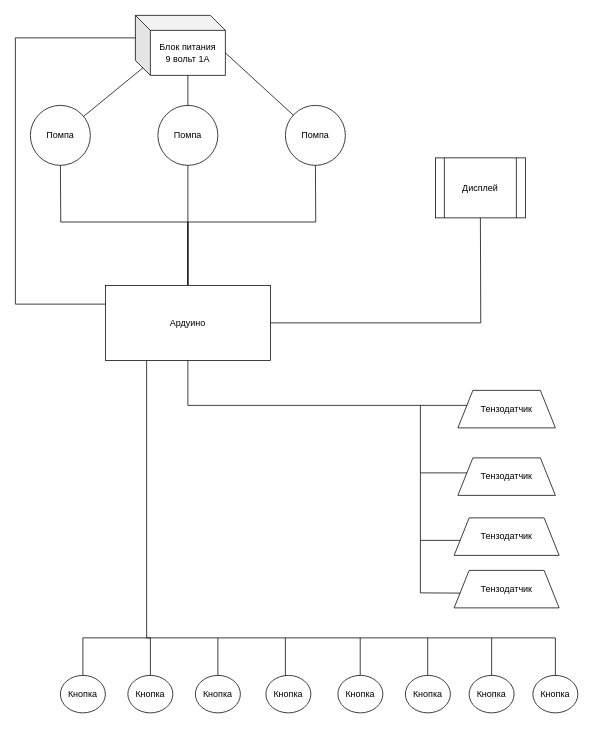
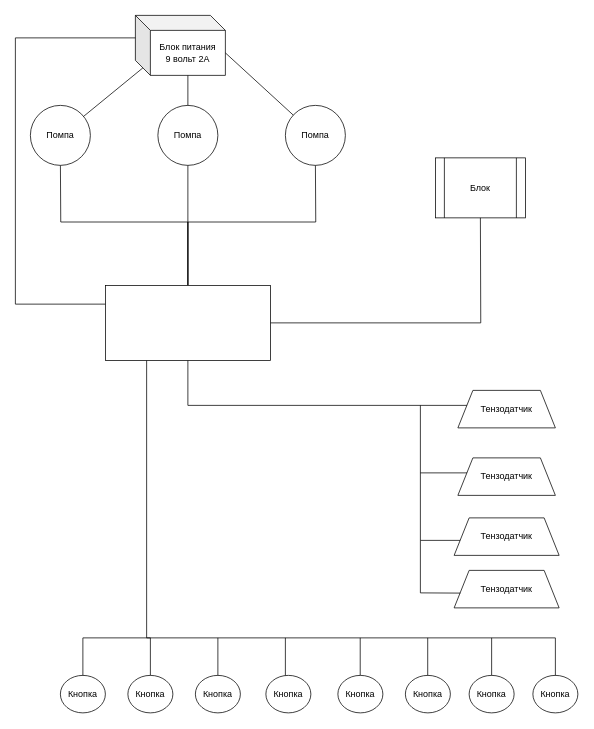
  <mxCell id="0" />
  <mxCell id="1" parent="0" />
  <mxCell id="2" style="edgeStyle=orthogonalEdgeStyle;rounded=0;orthogonalLoop=1;jettySize=auto;html=1;exitX=0.5;exitY=0;exitDx=0;exitDy=0;" parent="1" source="8" edge="1"><mxGeometry relative="1" as="geometry"><mxPoint x="80" y="210" as="targetPoint" /></mxGeometry></mxCell>
  <mxCell id="3" style="edgeStyle=orthogonalEdgeStyle;rounded=0;orthogonalLoop=1;jettySize=auto;html=1;exitX=0.5;exitY=0;exitDx=0;exitDy=0;" parent="1" source="8" edge="1"><mxGeometry relative="1" as="geometry"><mxPoint x="250" y="210" as="targetPoint" /></mxGeometry></mxCell>
  <mxCell id="4" style="edgeStyle=orthogonalEdgeStyle;rounded=0;orthogonalLoop=1;jettySize=auto;html=1;exitX=0.5;exitY=0;exitDx=0;exitDy=0;" parent="1" source="8" edge="1"><mxGeometry relative="1" as="geometry"><mxPoint x="420" y="210" as="targetPoint" /></mxGeometry></mxCell>
  <mxCell id="5" style="edgeStyle=orthogonalEdgeStyle;rounded=0;orthogonalLoop=1;jettySize=auto;html=1;exitX=1;exitY=0.5;exitDx=0;exitDy=0;" parent="1" source="8" edge="1"><mxGeometry relative="1" as="geometry"><mxPoint x="640" y="280" as="targetPoint" /></mxGeometry></mxCell>
  <mxCell id="6" style="edgeStyle=orthogonalEdgeStyle;rounded=0;orthogonalLoop=1;jettySize=auto;html=1;exitX=0.5;exitY=1;exitDx=0;exitDy=0;" parent="1" source="8" edge="1"><mxGeometry relative="1" as="geometry"><mxPoint x="640" y="540" as="targetPoint" /><Array as="points"><mxPoint x="250" y="540" /></Array></mxGeometry></mxCell>
  <mxCell id="7" style="edgeStyle=orthogonalEdgeStyle;rounded=0;orthogonalLoop=1;jettySize=auto;html=1;exitX=0.25;exitY=1;exitDx=0;exitDy=0;" parent="1" source="8" edge="1"><mxGeometry relative="1" as="geometry"><mxPoint x="740" y="910" as="targetPoint" /><mxPoint x="195" y="490" as="sourcePoint" /><Array as="points"><mxPoint x="195" y="850" /><mxPoint x="740" y="850" /></Array></mxGeometry></mxCell>
  <mxCell id="8" value="" style="rounded=0;whiteSpace=wrap;html=1;" parent="1" vertex="1"><mxGeometry x="140" y="380" width="220" height="100" as="geometry" /></mxCell>
- <mxCell id="9" value="Ардуино" style="text;html=1;strokeColor=none;fillColor=none;align=center;verticalAlign=middle;whiteSpace=wrap;rounded=0;" parent="1" vertex="1"><mxGeometry x="170" y="400" width="160" height="60" as="geometry" /></mxCell>
  <mxCell id="10" value="" style="ellipse;whiteSpace=wrap;html=1;aspect=fixed;" parent="1" vertex="1"><mxGeometry x="380" y="140" width="80" height="80" as="geometry" /></mxCell>
  <mxCell id="11" value="" style="ellipse;whiteSpace=wrap;html=1;aspect=fixed;" parent="1" vertex="1"><mxGeometry x="40" y="140" width="80" height="80" as="geometry" /></mxCell>
  <mxCell id="12" value="" style="ellipse;whiteSpace=wrap;html=1;aspect=fixed;" parent="1" vertex="1"><mxGeometry x="210" y="140" width="80" height="80" as="geometry" /></mxCell>
  <mxCell id="13" value="Помпа" style="text;html=1;strokeColor=none;fillColor=none;align=center;verticalAlign=middle;whiteSpace=wrap;rounded=0;" parent="1" vertex="1"><mxGeometry x="50" y="165" width="60" height="30" as="geometry" /></mxCell>
  <mxCell id="14" value="Помпа" style="text;html=1;strokeColor=none;fillColor=none;align=center;verticalAlign=middle;whiteSpace=wrap;rounded=0;" parent="1" vertex="1"><mxGeometry x="220" y="165" width="60" height="30" as="geometry" /></mxCell>
  <mxCell id="15" value="Помпа" style="text;html=1;strokeColor=none;fillColor=none;align=center;verticalAlign=middle;whiteSpace=wrap;rounded=0;" parent="1" vertex="1"><mxGeometry x="390" y="165" width="60" height="30" as="geometry" /></mxCell>
- <mxCell id="16" value="Дисплей" style="shape=process;whiteSpace=wrap;html=1;backgroundOutline=1;" parent="1" vertex="1"><mxGeometry x="580" y="210" width="120" height="80" as="geometry" /></mxCell>
+ <mxCell id="16" value="Блок" style="shape=process;whiteSpace=wrap;html=1;backgroundOutline=1;" parent="1" vertex="1"><mxGeometry x="580" y="210" width="120" height="80" as="geometry" /></mxCell>
  <mxCell id="17" value="" style="endArrow=classic;html=1;rounded=0;" parent="1" edge="1"><mxGeometry width="50" height="50" relative="1" as="geometry"><mxPoint x="560" y="540" as="sourcePoint" /><mxPoint x="640" y="720" as="targetPoint" /><Array as="points"><mxPoint x="560" y="720" /></Array></mxGeometry></mxCell>
  <mxCell id="18" value="" style="endArrow=classic;html=1;rounded=0;" parent="1" edge="1"><mxGeometry width="50" height="50" relative="1" as="geometry"><mxPoint x="560" y="630" as="sourcePoint" /><mxPoint x="640" y="630" as="targetPoint" /></mxGeometry></mxCell>
  <mxCell id="19" value="Тензодатчик" style="shape=trapezoid;perimeter=trapezoidPerimeter;whiteSpace=wrap;html=1;fixedSize=1;" parent="1" vertex="1"><mxGeometry x="610" y="520" width="130" height="50" as="geometry" /></mxCell>
  <mxCell id="20" value="Тензодатчик" style="shape=trapezoid;perimeter=trapezoidPerimeter;whiteSpace=wrap;html=1;fixedSize=1;" parent="1" vertex="1"><mxGeometry x="610" y="610" width="130" height="50" as="geometry" /></mxCell>
  <mxCell id="21" value="Тензодатчик" style="shape=trapezoid;perimeter=trapezoidPerimeter;whiteSpace=wrap;html=1;fixedSize=1;" parent="1" vertex="1"><mxGeometry x="605" y="690" width="140" height="50" as="geometry" /></mxCell>
  <mxCell id="22" value="Кнопка" style="ellipse;whiteSpace=wrap;html=1;" parent="1" vertex="1"><mxGeometry x="170" y="900" width="60" height="50" as="geometry" /></mxCell>
  <mxCell id="23" value="Кнопка" style="ellipse;whiteSpace=wrap;html=1;" parent="1" vertex="1"><mxGeometry x="260" y="900" width="60" height="50" as="geometry" /></mxCell>
  <mxCell id="24" value="Кнопка" style="ellipse;whiteSpace=wrap;html=1;" parent="1" vertex="1"><mxGeometry x="354" y="900" width="60" height="50" as="geometry" /></mxCell>
  <mxCell id="25" value="Кнопка" style="ellipse;whiteSpace=wrap;html=1;" parent="1" vertex="1"><mxGeometry x="450" y="900" width="60" height="50" as="geometry" /></mxCell>
  <mxCell id="26" value="Кнопка" style="ellipse;whiteSpace=wrap;html=1;" parent="1" vertex="1"><mxGeometry x="540" y="900" width="60" height="50" as="geometry" /></mxCell>
  <mxCell id="27" value="Кнопка" style="ellipse;whiteSpace=wrap;html=1;" parent="1" vertex="1"><mxGeometry x="625" y="900" width="60" height="50" as="geometry" /></mxCell>
  <mxCell id="28" value="Кнопка" style="ellipse;whiteSpace=wrap;html=1;" parent="1" vertex="1"><mxGeometry x="80" y="900" width="60" height="50" as="geometry" /></mxCell>
  <mxCell id="29" value="Кнопка" style="ellipse;whiteSpace=wrap;html=1;" parent="1" vertex="1"><mxGeometry x="710" y="900" width="60" height="50" as="geometry" /></mxCell>
  <mxCell id="30" value="" style="endArrow=none;html=1;rounded=0;entryX=0.5;entryY=0;entryDx=0;entryDy=0;" parent="1" target="27" edge="1"><mxGeometry width="50" height="50" relative="1" as="geometry"><mxPoint x="655" y="850" as="sourcePoint" /><mxPoint x="580" y="780" as="targetPoint" /></mxGeometry></mxCell>
  <mxCell id="31" value="" style="endArrow=none;html=1;rounded=0;entryX=0.5;entryY=0;entryDx=0;entryDy=0;" parent="1" edge="1"><mxGeometry width="50" height="50" relative="1" as="geometry"><mxPoint x="569.78" y="850" as="sourcePoint" /><mxPoint x="569.78" y="900" as="targetPoint" /></mxGeometry></mxCell>
  <mxCell id="32" value="" style="endArrow=none;html=1;rounded=0;entryX=0.5;entryY=0;entryDx=0;entryDy=0;" parent="1" edge="1"><mxGeometry width="50" height="50" relative="1" as="geometry"><mxPoint x="479.78" y="850" as="sourcePoint" /><mxPoint x="479.78" y="900" as="targetPoint" /></mxGeometry></mxCell>
  <mxCell id="33" value="" style="endArrow=none;html=1;rounded=0;entryX=0.5;entryY=0;entryDx=0;entryDy=0;" parent="1" edge="1"><mxGeometry width="50" height="50" relative="1" as="geometry"><mxPoint x="380" y="850" as="sourcePoint" /><mxPoint x="380" y="900" as="targetPoint" /></mxGeometry></mxCell>
  <mxCell id="34" value="" style="endArrow=none;html=1;rounded=0;entryX=0.5;entryY=0;entryDx=0;entryDy=0;" parent="1" edge="1"><mxGeometry width="50" height="50" relative="1" as="geometry"><mxPoint x="290" y="850" as="sourcePoint" /><mxPoint x="290" y="900" as="targetPoint" /></mxGeometry></mxCell>
  <mxCell id="35" value="" style="endArrow=none;html=1;rounded=0;entryX=0.5;entryY=0;entryDx=0;entryDy=0;" parent="1" edge="1"><mxGeometry width="50" height="50" relative="1" as="geometry"><mxPoint x="200" y="850" as="sourcePoint" /><mxPoint x="200" y="900" as="targetPoint" /></mxGeometry></mxCell>
  <mxCell id="36" value="" style="endArrow=none;html=1;rounded=0;" parent="1" edge="1"><mxGeometry width="50" height="50" relative="1" as="geometry"><mxPoint x="110" y="850" as="sourcePoint" /><mxPoint x="200" y="850" as="targetPoint" /></mxGeometry></mxCell>
  <mxCell id="37" value="" style="endArrow=none;html=1;rounded=0;exitX=0.5;exitY=0;exitDx=0;exitDy=0;" parent="1" source="28" edge="1"><mxGeometry width="50" height="50" relative="1" as="geometry"><mxPoint x="170" y="870" as="sourcePoint" /><mxPoint x="110" y="850" as="targetPoint" /></mxGeometry></mxCell>
  <mxCell id="38" value="Тензодатчик" style="shape=trapezoid;perimeter=trapezoidPerimeter;whiteSpace=wrap;html=1;fixedSize=1;" parent="1" vertex="1"><mxGeometry x="605" y="760" width="140" height="50" as="geometry" /></mxCell>
  <mxCell id="39" value="" style="endArrow=none;html=1;rounded=0;" parent="1" edge="1"><mxGeometry width="50" height="50" relative="1" as="geometry"><mxPoint x="560" y="790" as="sourcePoint" /><mxPoint x="560" y="720" as="targetPoint" /></mxGeometry></mxCell>
  <mxCell id="40" value="" style="endArrow=none;html=1;rounded=0;entryX=0.059;entryY=0.606;entryDx=0;entryDy=0;entryPerimeter=0;" parent="1" target="38" edge="1"><mxGeometry width="50" height="50" relative="1" as="geometry"><mxPoint x="560" y="790" as="sourcePoint" /><mxPoint x="440" y="680" as="targetPoint" /></mxGeometry></mxCell>
- <mxCell id="41" value="Блок питания&lt;br&gt;9 вольт 1А" style="shape=cube;whiteSpace=wrap;html=1;boundedLbl=1;backgroundOutline=1;darkOpacity=0.05;darkOpacity2=0.1;" parent="1" vertex="1"><mxGeometry x="180" y="20" width="120" height="80" as="geometry" /></mxCell>
+ <mxCell id="41" value="Блок питания&lt;br&gt;9 вольт 2А" style="shape=cube;whiteSpace=wrap;html=1;boundedLbl=1;backgroundOutline=1;darkOpacity=0.05;darkOpacity2=0.1;" parent="1" vertex="1"><mxGeometry x="180" y="20" width="120" height="80" as="geometry" /></mxCell>
  <mxCell id="42" value="" style="endArrow=none;html=1;rounded=0;exitX=0;exitY=0;exitDx=10;exitDy=70;exitPerimeter=0;" parent="1" source="41" target="11" edge="1"><mxGeometry width="50" height="50" relative="1" as="geometry"><mxPoint x="360" y="310" as="sourcePoint" /><mxPoint x="410" y="260" as="targetPoint" /></mxGeometry></mxCell>
  <mxCell id="43" value="" style="endArrow=none;html=1;rounded=0;entryX=0.5;entryY=0;entryDx=0;entryDy=0;exitX=0;exitY=0;exitDx=70;exitDy=80;exitPerimeter=0;" parent="1" source="41" target="12" edge="1"><mxGeometry width="50" height="50" relative="1" as="geometry"><mxPoint x="-42" y="330" as="sourcePoint" /><mxPoint x="63" y="219" as="targetPoint" /></mxGeometry></mxCell>
  <mxCell id="44" value="" style="endArrow=none;html=1;rounded=0;exitX=0;exitY=0;exitDx=120;exitDy=50;exitPerimeter=0;" parent="1" source="41" target="10" edge="1"><mxGeometry width="50" height="50" relative="1" as="geometry"><mxPoint x="-32" y="340" as="sourcePoint" /><mxPoint x="73" y="229" as="targetPoint" /></mxGeometry></mxCell>
  <mxCell id="45" value="" style="endArrow=none;html=1;rounded=0;exitX=0;exitY=0.25;exitDx=0;exitDy=0;entryX=0;entryY=0;entryDx=0;entryDy=30;entryPerimeter=0;" parent="1" source="8" target="41" edge="1"><mxGeometry width="50" height="50" relative="1" as="geometry"><mxPoint x="360" y="310" as="sourcePoint" /><mxPoint x="410" y="260" as="targetPoint" /><Array as="points"><mxPoint x="20" y="405" /><mxPoint x="20" y="50" /></Array></mxGeometry></mxCell>
